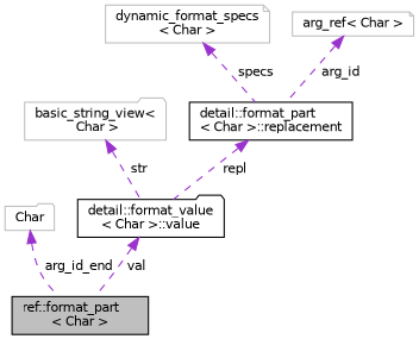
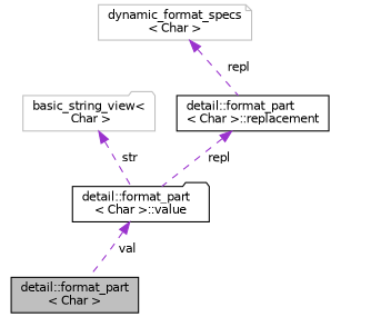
  digraph {
    node [color=grey75 fillcolor=white fontname=Helvetica fontsize=10 shape=folder style=filled]
    edge [color=darkorchid3 dir=back fontname=Helvetica fontsize=10 labelfontname=Helvetica labelfontsize=10 style=dashed]
-   n1 [color=black fillcolor=grey75 fontcolor=black height=0.2 label="ref::format_part\l\< Char \>" shape=box width=0.4]
-   n2 [height=0.2 label=Char width=0.4]
-   n3 [color=black height=0.2 label="detail::format_value\l\< Char \>::value" width=0.4]
+   n1 [color=black fillcolor=grey75 fontcolor=black height=0.2 label="detail::format_part\l\< Char \>" shape=box width=0.4]
+   n3 [color=black height=0.2 label="detail::format_part\l\< Char \>::value" width=0.4]
    n4 [height=0.2 label="basic_string_view\<\l Char \>" width=0.4]
    n5 [color=black height=0.2 label="detail::format_part\l\< Char \>::replacement" shape=box width=0.4]
    n6 [height=0.2 label="dynamic_format_specs\l\< Char \>" shape=note width=0.4]
-   n7 [height=0.2 label="arg_ref\< Char \>" shape=note width=0.4]
-   n2 -> n1 [label=" arg_id_end"]
    n3 -> n1 [label=" val"]
    n4 -> n3 [label=" str"]
    n5 -> n3 [label=" repl"]
-   n6 -> n5 [label=" specs"]
-   n7 -> n5 [label=" arg_id"]
+   n6 -> n5 [label=" repl"]
  }
